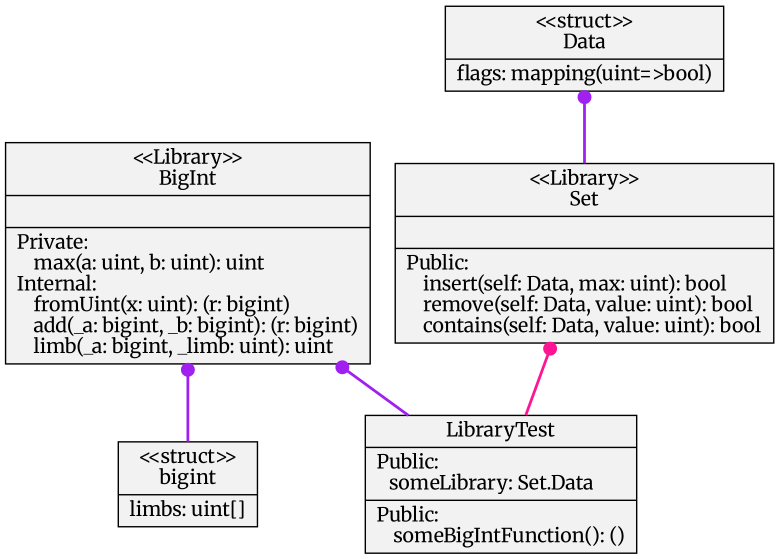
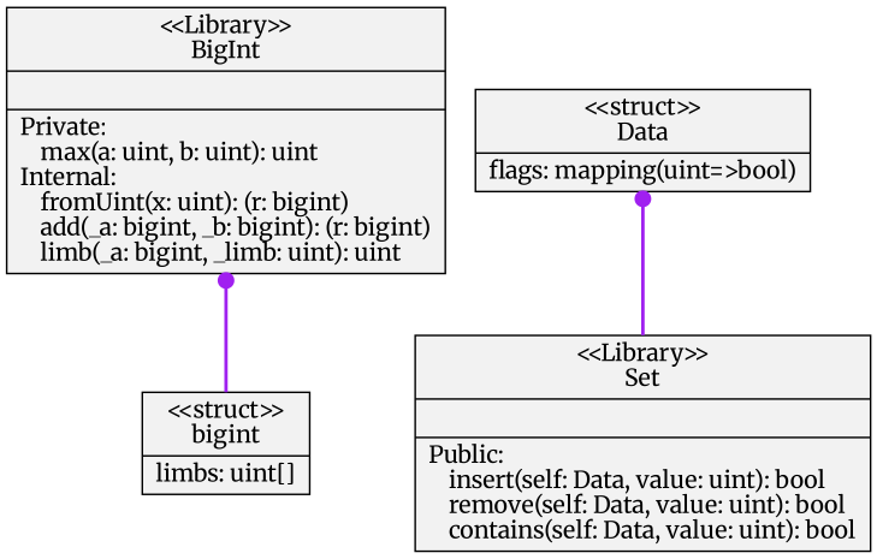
  digraph {
    arrowhead=open
    color=black
    fontname=Merriweather
    rankdir=BT
    node [fillcolor=gray95 fontname=Merriweather shape=record style=filled]
    edge [arrowhead=dot color=purple fontname=Merriweather style=bold]
    n1 [label="{\<\<Library\>\>\nBigInt| | Private:\l\ \ \ \ max(a: uint, b: uint): uint\lInternal:\l\ \ \ \ fromUint(x: uint): (r: bigint)\l\ \ \ \ add(_a: bigint, _b: bigint): (r: bigint)\l\ \ \ \ limb(_a: bigint, _limb: uint): uint\l}"]
    n2 [label="{\<\<struct\>\>\nbigint|limbs: uint[]\l}"]
-   n3 [label="{LibraryTest| Public:\l\ \ \ someLibrary: Set.Data\l| Public:\l\ \ \ \ someBigIntFunction(): ()\l}"]
-   n4 [label="{\<\<Library\>\>\nSet| | Public:\l\ \ \ \ insert(self: Data, max: uint): bool\l\ \ \ \ remove(self: Data, value: uint): bool\l\ \ \ \ contains(self: Data, value: uint): bool\l}"]
+   n4 [label="{\<\<Library\>\>\nSet| | Public:\l\ \ \ \ insert(self: Data, value: uint): bool\l\ \ \ \ remove(self: Data, value: uint): bool\l\ \ \ \ contains(self: Data, value: uint): bool\l}"]
    n5 [label="{\<\<struct\>\>\nData|flags: mapping\(uint=\>bool\)\l}"]
    subgraph sub_1 {
      label="src/contracts/Libraries"
      n1
      n2
-     n3
      n4
      n5
    }
    n2 -> n1 [weight=3]
-   n3 -> n1
-   n3 -> n4 [color=deeppink]
    n4 -> n5 [weight=3]
  }
